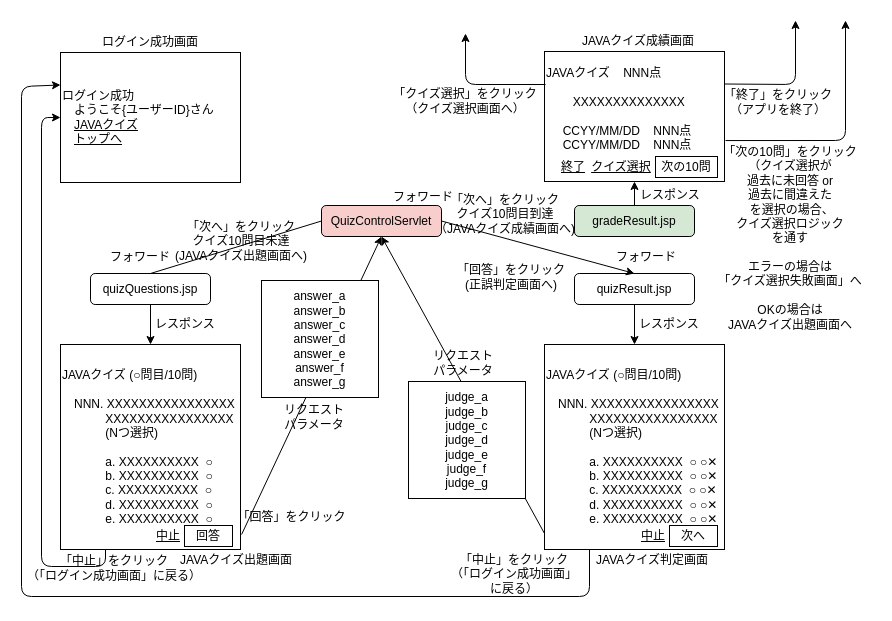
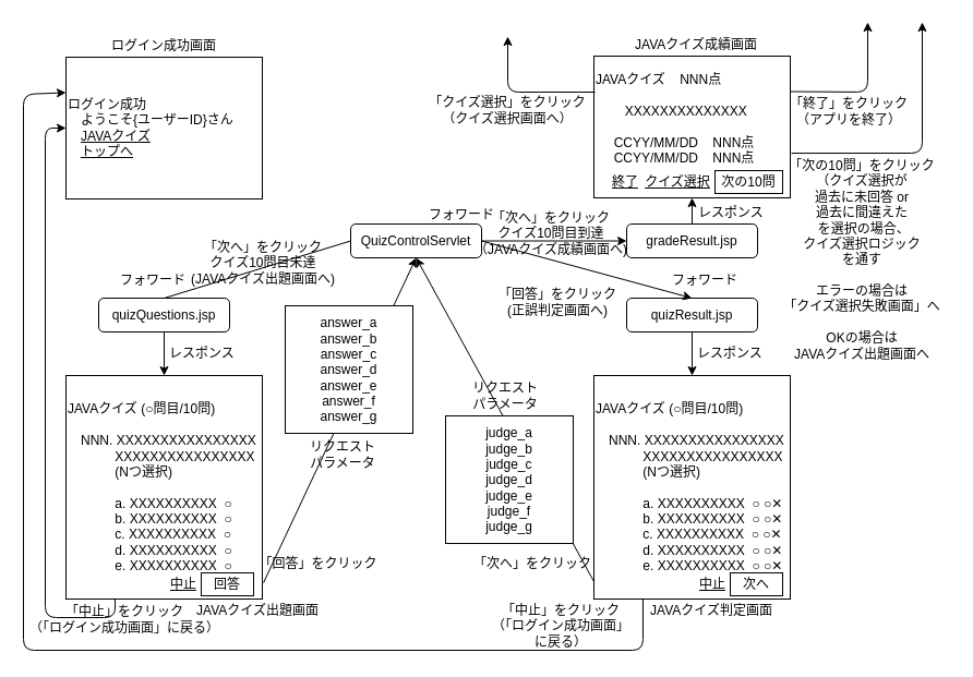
  <mxCell id="0" />
  <mxCell id="1" parent="0" />
  <mxCell id="2" value="「回答」をクリック&lt;br&gt;(正誤判定画面へ)" style="text;html=1;strokeColor=none;fillColor=none;align=center;verticalAlign=middle;whiteSpace=wrap;rounded=0;" parent="1" vertex="1"><mxGeometry x="453" y="262" width="116" height="30" as="geometry" /></mxCell>
  <mxCell id="3" value="JAVAクイズ (○問目/10問)&lt;br&gt;&lt;br&gt;　NNN. XXXXXXXXXXXXXXXX&lt;br&gt;&amp;nbsp; &amp;nbsp; &amp;nbsp; &amp;nbsp; &amp;nbsp; &amp;nbsp; &amp;nbsp;XXXXXXXXXXXXXXXX&lt;br&gt;&amp;nbsp; &amp;nbsp; &amp;nbsp; &amp;nbsp; &amp;nbsp; &amp;nbsp; &amp;nbsp;(Nつ選択)&lt;br&gt;&lt;br&gt;&amp;nbsp; &amp;nbsp; &amp;nbsp; &amp;nbsp; &amp;nbsp; &amp;nbsp; &amp;nbsp;a. XXXXXXXXXX&amp;nbsp; ○ ○✕&lt;br&gt;&amp;nbsp; &amp;nbsp; &amp;nbsp; &amp;nbsp; &amp;nbsp; &amp;nbsp; &amp;nbsp;b. XXXXXXXXXX&amp;nbsp; ○ ○✕&lt;br&gt;&amp;nbsp; &amp;nbsp; &amp;nbsp; &amp;nbsp; &amp;nbsp; &amp;nbsp; &amp;nbsp;c. XXXXXXXXXX&amp;nbsp; ○ ○✕&lt;br&gt;&amp;nbsp; &amp;nbsp; &amp;nbsp; &amp;nbsp; &amp;nbsp; &amp;nbsp; &amp;nbsp;d. XXXXXXXXXX&amp;nbsp; ○ ○✕&lt;br&gt;&amp;nbsp; &amp;nbsp; &amp;nbsp; &amp;nbsp; &amp;nbsp; &amp;nbsp; &amp;nbsp;e. XXXXXXXXXX&amp;nbsp; ○ ○✕" style="rounded=0;whiteSpace=wrap;html=1;align=left;" parent="1" vertex="1"><mxGeometry x="544" y="344" width="180" height="205" as="geometry" /></mxCell>
  <mxCell id="4" value="ログイン成功&lt;br&gt;　ようこそ{ユーザーID}さん&lt;br&gt;　&lt;u&gt;JAVAクイズ&lt;/u&gt;&lt;br&gt;　&lt;u&gt;トップへ&lt;/u&gt;" style="rounded=0;whiteSpace=wrap;html=1;align=left;" parent="1" vertex="1"><mxGeometry x="60" y="52" width="180" height="130" as="geometry" /></mxCell>
  <mxCell id="5" value="JAVAクイズ (○問目/10問)&lt;br&gt;&lt;br&gt;　NNN. XXXXXXXXXXXXXXXX&lt;br&gt;&amp;nbsp; &amp;nbsp; &amp;nbsp; &amp;nbsp; &amp;nbsp; &amp;nbsp; &amp;nbsp;XXXXXXXXXXXXXXXX&lt;br&gt;&amp;nbsp; &amp;nbsp; &amp;nbsp; &amp;nbsp; &amp;nbsp; &amp;nbsp; &amp;nbsp;(Nつ選択)&lt;br&gt;&lt;br&gt;&amp;nbsp; &amp;nbsp; &amp;nbsp; &amp;nbsp; &amp;nbsp; &amp;nbsp; &amp;nbsp;a. XXXXXXXXXX&amp;nbsp; ○&lt;br&gt;&amp;nbsp; &amp;nbsp; &amp;nbsp; &amp;nbsp; &amp;nbsp; &amp;nbsp; &amp;nbsp;b. XXXXXXXXXX&amp;nbsp; ○&lt;br&gt;&amp;nbsp; &amp;nbsp; &amp;nbsp; &amp;nbsp; &amp;nbsp; &amp;nbsp; &amp;nbsp;c. XXXXXXXXXX&amp;nbsp; ○&lt;br&gt;&amp;nbsp; &amp;nbsp; &amp;nbsp; &amp;nbsp; &amp;nbsp; &amp;nbsp; &amp;nbsp;d. XXXXXXXXXX&amp;nbsp; ○&lt;br&gt;&amp;nbsp; &amp;nbsp; &amp;nbsp; &amp;nbsp; &amp;nbsp; &amp;nbsp; &amp;nbsp;e. XXXXXXXXXX&amp;nbsp; ○" style="rounded=0;whiteSpace=wrap;html=1;align=left;" parent="1" vertex="1"><mxGeometry x="60" y="344" width="180" height="205" as="geometry" /></mxCell>
  <mxCell id="6" value="回答" style="text;html=1;strokeColor=default;fillColor=none;align=center;verticalAlign=middle;whiteSpace=wrap;rounded=0;" parent="1" vertex="1"><mxGeometry x="184" y="525" width="48" height="21" as="geometry" /></mxCell>
  <mxCell id="7" value="JAVAクイズ&amp;nbsp; &amp;nbsp; NNN点&lt;br&gt;&lt;br&gt;&amp;nbsp; &amp;nbsp; &amp;nbsp; &amp;nbsp; XXXXXXXXXXXXXX&lt;br&gt;&lt;br&gt;&amp;nbsp; &amp;nbsp; &amp;nbsp;CCYY/MM/DD&amp;nbsp; &amp;nbsp; NNN点&lt;br&gt;&amp;nbsp; &amp;nbsp; &amp;nbsp;CCYY/MM/DD&amp;nbsp; &amp;nbsp; NNN点&lt;br&gt;&lt;br&gt;" style="rounded=0;whiteSpace=wrap;html=1;align=left;" parent="1" vertex="1"><mxGeometry x="544" y="51" width="180" height="130" as="geometry" /></mxCell>
  <mxCell id="8" value="ログイン成功画面" style="text;html=1;strokeColor=none;fillColor=none;align=center;verticalAlign=middle;whiteSpace=wrap;rounded=0;" parent="1" vertex="1"><mxGeometry x="70" y="29" width="160" height="25" as="geometry" /></mxCell>
  <mxCell id="9" value="JAVAクイズ出題画面" style="text;html=1;strokeColor=none;fillColor=none;align=center;verticalAlign=middle;whiteSpace=wrap;rounded=0;" parent="1" vertex="1"><mxGeometry x="156" y="545" width="160" height="30" as="geometry" /></mxCell>
  <mxCell id="10" value="JAVAクイズ成績画面" style="text;html=1;strokeColor=none;fillColor=none;align=center;verticalAlign=middle;whiteSpace=wrap;rounded=0;" parent="1" vertex="1"><mxGeometry x="558" y="26" width="160" height="30" as="geometry" /></mxCell>
  <mxCell id="11" value="" style="endArrow=classic;html=1;entryX=0;entryY=0.5;entryDx=0;entryDy=0;exitX=0.25;exitY=1;exitDx=0;exitDy=0;" parent="1" source="5" target="4" edge="1"><mxGeometry width="50" height="50" relative="1" as="geometry"><mxPoint x="180" y="506" as="sourcePoint" /><mxPoint x="204" y="385" as="targetPoint" /><Array as="points"><mxPoint x="105" y="566" /><mxPoint x="41" y="566" /><mxPoint x="41" y="117" /></Array></mxGeometry></mxCell>
  <mxCell id="12" value="&lt;u&gt;中止&lt;/u&gt;" style="text;html=1;strokeColor=none;fillColor=none;align=center;verticalAlign=middle;whiteSpace=wrap;rounded=0;" parent="1" vertex="1"><mxGeometry x="144" y="525" width="48" height="21" as="geometry" /></mxCell>
  <mxCell id="13" value="&lt;u&gt;中止&lt;/u&gt;" style="text;html=1;strokeColor=none;fillColor=none;align=center;verticalAlign=middle;whiteSpace=wrap;rounded=0;" parent="1" vertex="1"><mxGeometry x="629" y="525" width="48" height="21" as="geometry" /></mxCell>
  <mxCell id="14" value="次へ" style="text;html=1;strokeColor=default;fillColor=none;align=center;verticalAlign=middle;whiteSpace=wrap;rounded=0;" parent="1" vertex="1"><mxGeometry x="669" y="525" width="48" height="21" as="geometry" /></mxCell>
  <mxCell id="15" value="JAVAクイズ判定画面" style="text;html=1;strokeColor=none;fillColor=none;align=center;verticalAlign=middle;whiteSpace=wrap;rounded=0;" parent="1" vertex="1"><mxGeometry x="572" y="545" width="160" height="30" as="geometry" /></mxCell>
  <mxCell id="16" value="「中止」をクリック&lt;br&gt;（「ログイン成功画面」&lt;br&gt;に戻る）" style="text;html=1;strokeColor=none;fillColor=none;align=center;verticalAlign=middle;whiteSpace=wrap;rounded=0;" parent="1" vertex="1"><mxGeometry x="434" y="549" width="160" height="50" as="geometry" /></mxCell>
  <mxCell id="17" value="&lt;u&gt;クイズ選択&lt;/u&gt;" style="text;html=1;strokeColor=none;fillColor=none;align=center;verticalAlign=middle;whiteSpace=wrap;rounded=0;" parent="1" vertex="1"><mxGeometry x="590" y="156" width="62" height="21" as="geometry" /></mxCell>
  <mxCell id="18" value="次の10問" style="text;html=1;strokeColor=default;fillColor=none;align=center;verticalAlign=middle;whiteSpace=wrap;rounded=0;" parent="1" vertex="1"><mxGeometry x="655" y="156" width="62" height="21" as="geometry" /></mxCell>
  <mxCell id="19" value="" style="endArrow=classic;html=1;entryX=0.5;entryY=1;entryDx=0;entryDy=0;exitX=1.006;exitY=0.927;exitDx=0;exitDy=0;exitPerimeter=0;" parent="1" source="5" target="31" edge="1"><mxGeometry width="50" height="50" relative="1" as="geometry"><mxPoint x="390" y="453" as="sourcePoint" /><mxPoint x="545" y="446.5" as="targetPoint" /></mxGeometry></mxCell>
  <mxCell id="20" value="「クイズ選択」をクリック&lt;br&gt;（クイズ選択画面へ）" style="text;html=1;strokeColor=none;fillColor=none;align=center;verticalAlign=middle;whiteSpace=wrap;rounded=0;" parent="1" vertex="1"><mxGeometry x="385" y="76" width="160" height="50" as="geometry" /></mxCell>
  <mxCell id="21" value="" style="endArrow=classic;html=1;exitX=1;exitY=0.5;exitDx=0;exitDy=0;" parent="1" edge="1"><mxGeometry width="50" height="50" relative="1" as="geometry"><mxPoint x="545" y="84" as="sourcePoint" /><mxPoint x="465" y="33" as="targetPoint" /><Array as="points"><mxPoint x="465" y="84" /></Array></mxGeometry></mxCell>
  <mxCell id="22" value="「次へ」をクリック&lt;br&gt;クイズ10問目到達&lt;br&gt;（JAVAクイズ成績画面へ)" style="text;html=1;strokeColor=none;fillColor=none;align=center;verticalAlign=middle;whiteSpace=wrap;rounded=0;" parent="1" vertex="1"><mxGeometry x="429" y="192" width="152" height="43" as="geometry" /></mxCell>
  <mxCell id="23" value="" style="endArrow=classic;html=1;exitX=0.25;exitY=1;exitDx=0;exitDy=0;entryX=0;entryY=0.25;entryDx=0;entryDy=0;" parent="1" source="3" target="4" edge="1"><mxGeometry width="50" height="50" relative="1" as="geometry"><mxPoint x="561" y="566" as="sourcePoint" /><mxPoint x="21" y="116" as="targetPoint" /><Array as="points"><mxPoint x="589" y="596" /><mxPoint x="21" y="596" /><mxPoint x="21" y="86" /></Array></mxGeometry></mxCell>
  <mxCell id="24" value="「次へ」をクリック&lt;br&gt;クイズ10問目未達&lt;br&gt;(JAVAクイズ出題画面へ)" style="text;html=1;strokeColor=none;fillColor=none;align=center;verticalAlign=middle;whiteSpace=wrap;rounded=0;" parent="1" vertex="1"><mxGeometry x="170" y="216" width="142" height="50" as="geometry" /></mxCell>
  <mxCell id="25" value="&lt;u&gt;終了&lt;/u&gt;" style="text;html=1;strokeColor=none;fillColor=none;align=center;verticalAlign=middle;whiteSpace=wrap;rounded=0;" parent="1" vertex="1"><mxGeometry x="549" y="156" width="48" height="21" as="geometry" /></mxCell>
  <mxCell id="26" value="" style="endArrow=classic;html=1;exitX=1;exitY=0.25;exitDx=0;exitDy=0;" parent="1" source="7" edge="1"><mxGeometry width="50" height="50" relative="1" as="geometry"><mxPoint x="475" y="220" as="sourcePoint" /><mxPoint x="795" y="20" as="targetPoint" /><Array as="points"><mxPoint x="795" y="84" /></Array></mxGeometry></mxCell>
  <mxCell id="27" value="「終了」をクリック&lt;br&gt;（アプリを終了）" style="text;html=1;strokeColor=none;fillColor=none;align=center;verticalAlign=middle;whiteSpace=wrap;rounded=0;" parent="1" vertex="1"><mxGeometry x="698" y="77" width="160" height="50" as="geometry" /></mxCell>
  <mxCell id="28" value="「次の10問」をクリック&lt;br&gt;（クイズ選択が&lt;br&gt;過去に未回答 or&lt;br&gt;過去に間違えた&lt;br&gt;&amp;nbsp;を選択の場合、&lt;br&gt;クイズ選択ロジック&lt;br&gt;を通す&lt;br&gt;&lt;br&gt;エラーの場合は&lt;br&gt;「クイズ選択失敗画面」へ&lt;br&gt;&lt;br&gt;OKの場合は&lt;br&gt;JAVAクイズ出題画面へ" style="text;html=1;strokeColor=none;fillColor=none;align=center;verticalAlign=middle;whiteSpace=wrap;rounded=0;" parent="1" vertex="1"><mxGeometry x="710" y="142" width="160" height="191" as="geometry" /></mxCell>
  <mxCell id="29" value="" style="endArrow=classic;html=1;exitX=1.006;exitY=0.685;exitDx=0;exitDy=0;exitPerimeter=0;" parent="1" source="7" edge="1"><mxGeometry width="50" height="50" relative="1" as="geometry"><mxPoint x="505" y="210" as="sourcePoint" /><mxPoint x="845" y="20" as="targetPoint" /><Array as="points"><mxPoint x="845" y="140" /></Array></mxGeometry></mxCell>
  <mxCell id="30" value="「中止」をクリック&lt;br&gt;（「ログイン成功画面」に戻る）" style="text;html=1;strokeColor=none;fillColor=none;align=center;verticalAlign=middle;whiteSpace=wrap;rounded=0;" parent="1" vertex="1"><mxGeometry x="20" y="548" width="188" height="40" as="geometry" /></mxCell>
- <mxCell id="31" value="QuizControlServlet" style="rounded=1;whiteSpace=wrap;html=1;fillColor=#f8cecc;" parent="1" vertex="1"><mxGeometry x="321" y="205" width="120" height="31" as="geometry" /></mxCell>
+ <mxCell id="31" value="QuizControlServlet" style="rounded=1;whiteSpace=wrap;html=1;" parent="1" vertex="1"><mxGeometry x="321" y="205" width="120" height="31" as="geometry" /></mxCell>
  <mxCell id="32" value="quizQuestions.jsp" style="rounded=1;whiteSpace=wrap;html=1;" parent="1" vertex="1"><mxGeometry x="90" y="273" width="120" height="31" as="geometry" /></mxCell>
  <mxCell id="33" value="" style="endArrow=none;html=1;exitX=0;exitY=0.5;exitDx=0;exitDy=0;entryX=0.5;entryY=0;entryDx=0;entryDy=0;" parent="1" source="31" target="32" edge="1"><mxGeometry width="50" height="50" relative="1" as="geometry"><mxPoint x="381" y="275" as="sourcePoint" /><mxPoint x="472" y="499" as="targetPoint" /></mxGeometry></mxCell>
  <mxCell id="34" value="フォワード" style="text;html=1;strokeColor=none;fillColor=none;align=center;verticalAlign=middle;whiteSpace=wrap;rounded=0;" parent="1" vertex="1"><mxGeometry x="383" y="187" width="80" height="20" as="geometry" /></mxCell>
  <mxCell id="35" value="レスポンス" style="text;html=1;strokeColor=none;fillColor=none;align=center;verticalAlign=middle;whiteSpace=wrap;rounded=0;" parent="1" vertex="1"><mxGeometry x="145" y="314" width="80" height="20" as="geometry" /></mxCell>
  <mxCell id="36" value="" style="endArrow=classic;html=1;exitX=0.5;exitY=1;exitDx=0;exitDy=0;entryX=0.5;entryY=0;entryDx=0;entryDy=0;" parent="1" source="32" target="5" edge="1"><mxGeometry width="50" height="50" relative="1" as="geometry"><mxPoint x="540" y="383" as="sourcePoint" /><mxPoint x="416" y="385" as="targetPoint" /></mxGeometry></mxCell>
  <mxCell id="37" value="quizResult.jsp" style="rounded=1;whiteSpace=wrap;html=1;" parent="1" vertex="1"><mxGeometry x="574" y="273" width="120" height="31" as="geometry" /></mxCell>
  <mxCell id="38" value="" style="endArrow=classic;html=1;exitX=1;exitY=0.5;exitDx=0;exitDy=0;entryX=0.5;entryY=0;entryDx=0;entryDy=0;" parent="1" source="31" target="37" edge="1"><mxGeometry width="50" height="50" relative="1" as="geometry"><mxPoint x="331" y="248.5" as="sourcePoint" /><mxPoint x="421" y="326" as="targetPoint" /></mxGeometry></mxCell>
  <mxCell id="39" value="" style="endArrow=classic;html=1;exitX=0.5;exitY=1;exitDx=0;exitDy=0;entryX=0.5;entryY=0;entryDx=0;entryDy=0;" parent="1" source="37" target="3" edge="1"><mxGeometry width="50" height="50" relative="1" as="geometry"><mxPoint x="637" y="314" as="sourcePoint" /><mxPoint x="637" y="354" as="targetPoint" /></mxGeometry></mxCell>
- <mxCell id="40" value="gradeResult.jsp" style="rounded=1;whiteSpace=wrap;html=1;fillColor=#d5e8d4;" parent="1" vertex="1"><mxGeometry x="574" y="205" width="120" height="31" as="geometry" /></mxCell>
+ <mxCell id="40" value="gradeResult.jsp" style="rounded=1;whiteSpace=wrap;html=1;" parent="1" vertex="1"><mxGeometry x="574" y="205" width="120" height="31" as="geometry" /></mxCell>
+ <mxCell id="41" value="" style="endArrow=classic;html=1;exitX=1;exitY=0.5;exitDx=0;exitDy=0;entryX=0;entryY=0.5;entryDx=0;entryDy=0;" parent="1" source="31" target="40" edge="1"><mxGeometry width="50" height="50" relative="1" as="geometry"><mxPoint x="451" y="248.5" as="sourcePoint" /><mxPoint x="644" y="283" as="targetPoint" /></mxGeometry></mxCell>
  <mxCell id="42" value="" style="endArrow=classic;html=1;exitX=0.5;exitY=0;exitDx=0;exitDy=0;entryX=0.5;entryY=1;entryDx=0;entryDy=0;" parent="1" source="40" target="7" edge="1"><mxGeometry width="50" height="50" relative="1" as="geometry"><mxPoint x="363" y="401" as="sourcePoint" /><mxPoint x="363" y="359" as="targetPoint" /></mxGeometry></mxCell>
  <mxCell id="43" value="レスポンス" style="text;html=1;strokeColor=none;fillColor=none;align=center;verticalAlign=middle;whiteSpace=wrap;rounded=0;" parent="1" vertex="1"><mxGeometry x="629" y="314" width="80" height="20" as="geometry" /></mxCell>
  <mxCell id="44" value="レスポンス" style="text;html=1;strokeColor=none;fillColor=none;align=center;verticalAlign=middle;whiteSpace=wrap;rounded=0;" parent="1" vertex="1"><mxGeometry x="630" y="185" width="80" height="20" as="geometry" /></mxCell>
  <mxCell id="45" value="「回答」をクリック" style="text;html=1;strokeColor=none;fillColor=none;align=center;verticalAlign=middle;whiteSpace=wrap;rounded=0;" parent="1" vertex="1"><mxGeometry x="234" y="502" width="115" height="30" as="geometry" /></mxCell>
  <mxCell id="46" value="" style="endArrow=classic;html=1;exitX=0;exitY=0.922;exitDx=0;exitDy=0;exitPerimeter=0;entryX=0.5;entryY=1;entryDx=0;entryDy=0;" parent="1" source="3" target="31" edge="1"><mxGeometry width="50" height="50" relative="1" as="geometry"><mxPoint x="471" y="526" as="sourcePoint" /><mxPoint x="381" y="256" as="targetPoint" /></mxGeometry></mxCell>
+ <mxCell id="47" value="「次へ」をクリック" style="text;html=1;strokeColor=none;fillColor=none;align=center;verticalAlign=middle;whiteSpace=wrap;rounded=0;" parent="1" vertex="1"><mxGeometry x="432" y="507" width="112" height="20" as="geometry" /></mxCell>
  <mxCell id="48" value="フォワード" style="text;html=1;strokeColor=none;fillColor=none;align=center;verticalAlign=middle;whiteSpace=wrap;rounded=0;" parent="1" vertex="1"><mxGeometry x="100" y="247" width="80" height="20" as="geometry" /></mxCell>
  <mxCell id="49" value="フォワード" style="text;html=1;strokeColor=none;fillColor=none;align=center;verticalAlign=middle;whiteSpace=wrap;rounded=0;" parent="1" vertex="1"><mxGeometry x="606" y="247" width="80" height="20" as="geometry" /></mxCell>
  <mxCell id="50" value="answer_a&lt;br&gt;answer_b&lt;br&gt;answer_c&lt;br&gt;answer_d&lt;br&gt;answer_e&lt;br&gt;answer_f&lt;br&gt;answer_g" style="whiteSpace=wrap;html=1;aspect=fixed;" parent="1" vertex="1"><mxGeometry x="261" y="280" width="117" height="117" as="geometry" /></mxCell>
  <mxCell id="51" value="リクエストパラメータ" style="text;html=1;strokeColor=none;fillColor=none;align=center;verticalAlign=middle;whiteSpace=wrap;rounded=0;" parent="1" vertex="1"><mxGeometry x="279" y="402" width="70" height="30" as="geometry" /></mxCell>
  <mxCell id="52" value="judge_a&lt;br&gt;judge_b&lt;br&gt;judge_c&lt;br&gt;judge_d&lt;br&gt;judge_e&lt;br&gt;judge_f&lt;br&gt;judge_g" style="whiteSpace=wrap;html=1;aspect=fixed;" parent="1" vertex="1"><mxGeometry x="408" y="381" width="117" height="117" as="geometry" /></mxCell>
  <mxCell id="53" value="リクエストパラメータ" style="text;html=1;strokeColor=none;fillColor=none;align=center;verticalAlign=middle;whiteSpace=wrap;rounded=0;" parent="1" vertex="1"><mxGeometry x="428" y="348" width="70" height="30" as="geometry" /></mxCell>
